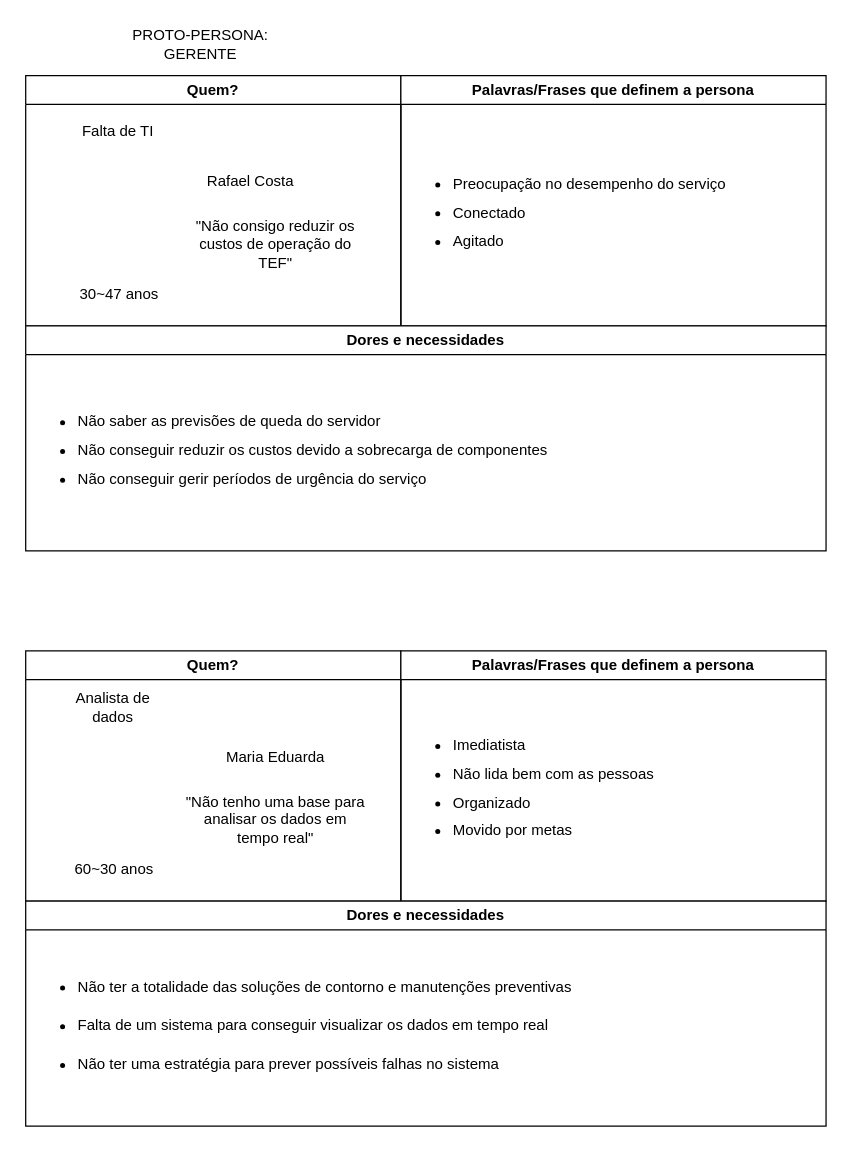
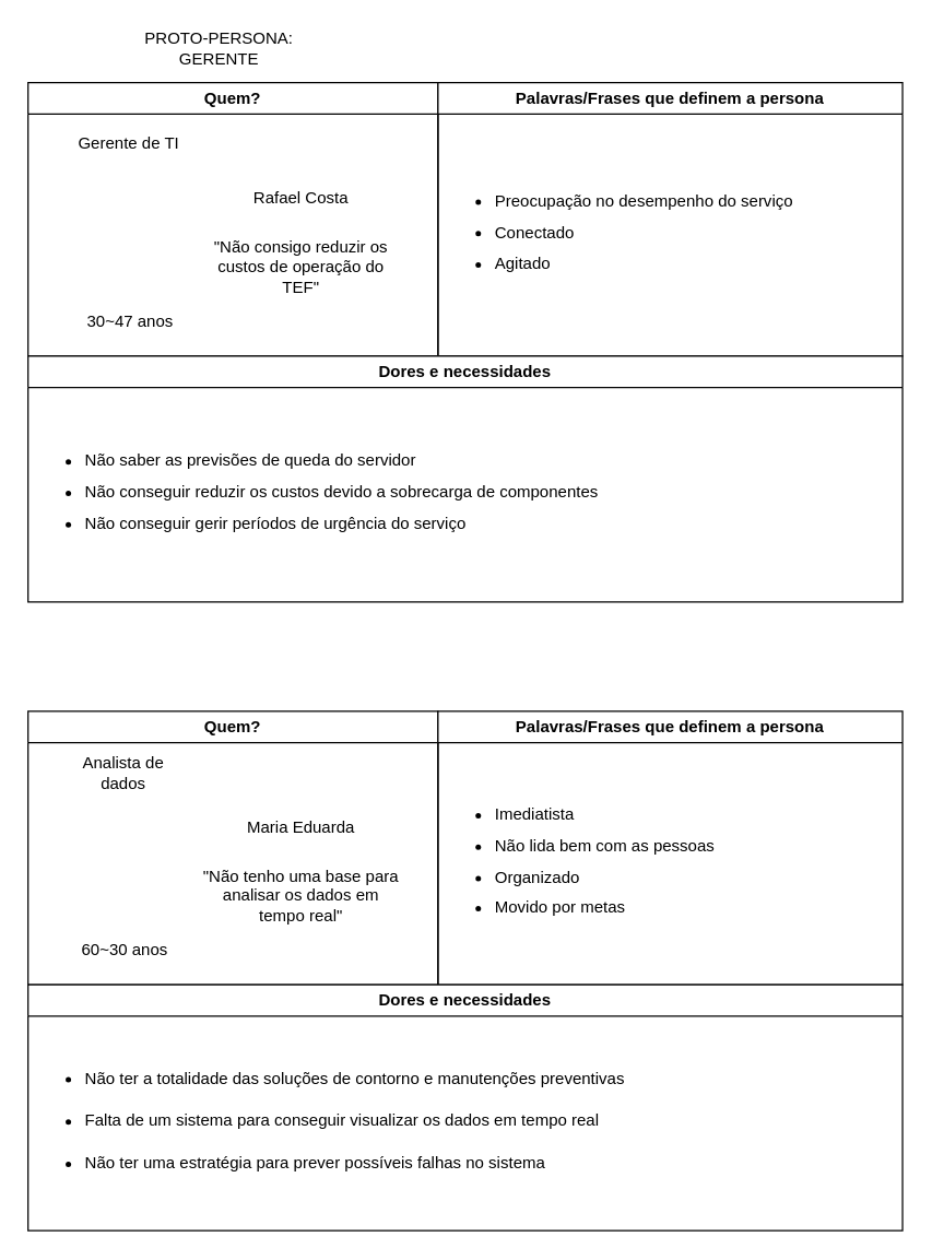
  <mxCell id="0" />
  <mxCell id="1" parent="0" />
  <mxCell id="2" value="Quem?" style="swimlane;whiteSpace=wrap;html=1;" parent="1" vertex="1"><mxGeometry x="20" y="60" width="300" height="200" as="geometry" /></mxCell>
- <mxCell id="3" value="Rafael Costa" style="text;html=1;strokeColor=none;fillColor=none;align=center;verticalAlign=middle;whiteSpace=wrap;rounded=0;" parent="2" vertex="1"><mxGeometry x="135" y="70" width="90" height="30" as="geometry" /></mxCell>
+ <mxCell id="3" value="Rafael Costa" style="text;html=1;strokeColor=none;fillColor=none;align=center;verticalAlign=middle;whiteSpace=wrap;rounded=0;" parent="2" vertex="1"><mxGeometry x="155" y="70" width="90" height="30" as="geometry" /></mxCell>
  <mxCell id="4" value="&quot;Não consigo reduzir os custos de operação do TEF&quot;" style="text;html=1;strokeColor=none;fillColor=none;align=center;verticalAlign=middle;whiteSpace=wrap;rounded=0;" parent="2" vertex="1"><mxGeometry x="130" y="120" width="140" height="30" as="geometry" /></mxCell>
  <mxCell id="5" value="30~47 anos" style="text;html=1;strokeColor=none;fillColor=none;align=center;verticalAlign=middle;whiteSpace=wrap;rounded=0;" parent="2" vertex="1"><mxGeometry x="39.63" y="160" width="70" height="30" as="geometry" /></mxCell>
- <mxCell id="6" value="Falta de TI" style="text;html=1;strokeColor=none;fillColor=none;align=center;verticalAlign=middle;whiteSpace=wrap;rounded=0;" parent="2" vertex="1"><mxGeometry x="34.44" y="30" width="80.37" height="30" as="geometry" /></mxCell>
+ <mxCell id="6" value="Gerente de TI" style="text;html=1;strokeColor=none;fillColor=none;align=center;verticalAlign=middle;whiteSpace=wrap;rounded=0;" parent="2" vertex="1"><mxGeometry x="34.44" y="30" width="80.37" height="30" as="geometry" /></mxCell>
  <mxCell id="7" value="Palavras/Frases que definem a persona" style="swimlane;whiteSpace=wrap;html=1;" parent="1" vertex="1"><mxGeometry x="320" y="60" width="340" height="200" as="geometry" /></mxCell>
  <mxCell id="8" value="&lt;ul style=&quot;line-height: 190%;&quot;&gt;&lt;li&gt;Preocupação no desempenho do serviço&lt;/li&gt;&lt;li&gt;Conectado&lt;/li&gt;&lt;li&gt;Agitado&lt;/li&gt;&lt;/ul&gt;" style="text;html=1;strokeColor=none;fillColor=none;align=left;verticalAlign=middle;whiteSpace=wrap;rounded=0;" parent="7" vertex="1"><mxGeometry y="20" width="340" height="180" as="geometry" /></mxCell>
  <mxCell id="9" value="Dores e necessidades" style="swimlane;whiteSpace=wrap;html=1;" parent="1" vertex="1"><mxGeometry x="20" y="260" width="640" height="180" as="geometry" /></mxCell>
  <mxCell id="10" value="&lt;ul style=&quot;line-height: 190%;&quot;&gt;&lt;li&gt;Não saber as previsões de queda do servidor&amp;nbsp;&lt;/li&gt;&lt;li&gt;Não conseguir reduzir os custos devido a sobrecarga de componentes&amp;nbsp;&lt;/li&gt;&lt;li&gt;Não conseguir gerir&amp;nbsp;períodos de urgência do serviço&lt;/li&gt;&lt;/ul&gt;" style="text;html=1;strokeColor=none;fillColor=none;align=left;verticalAlign=middle;whiteSpace=wrap;rounded=0;" parent="9" vertex="1"><mxGeometry y="20" width="640" height="160" as="geometry" /></mxCell>
  <mxCell id="11" value="Quem?" style="swimlane;whiteSpace=wrap;html=1;" vertex="1" parent="1"><mxGeometry x="20" y="520" width="300" height="200" as="geometry" /></mxCell>
  <mxCell id="12" value="Maria Eduarda" style="text;html=1;strokeColor=none;fillColor=none;align=center;verticalAlign=middle;whiteSpace=wrap;rounded=0;" vertex="1" parent="11"><mxGeometry x="155" y="70" width="90" height="30" as="geometry" /></mxCell>
  <mxCell id="13" value="&quot;Não tenho uma base para analisar os dados em tempo real&quot;" style="text;html=1;strokeColor=none;fillColor=none;align=center;verticalAlign=middle;whiteSpace=wrap;rounded=0;" vertex="1" parent="11"><mxGeometry x="125" y="120" width="150" height="30" as="geometry" /></mxCell>
  <mxCell id="14" value="60~30 anos" style="text;html=1;strokeColor=none;fillColor=none;align=center;verticalAlign=middle;whiteSpace=wrap;rounded=0;" vertex="1" parent="11"><mxGeometry x="36" y="160" width="69.64" height="30" as="geometry" /></mxCell>
  <mxCell id="15" value="Analista de dados" style="text;html=1;strokeColor=none;fillColor=none;align=center;verticalAlign=middle;whiteSpace=wrap;rounded=0;" vertex="1" parent="11"><mxGeometry x="35.07" y="30" width="69.64" height="30" as="geometry" /></mxCell>
  <mxCell id="16" value="Palavras/Frases que definem a persona" style="swimlane;whiteSpace=wrap;html=1;" vertex="1" parent="1"><mxGeometry x="320" y="520" width="340" height="200" as="geometry" /></mxCell>
  <mxCell id="17" value="&lt;ul style=&quot;line-height: 190%;&quot;&gt;&lt;li&gt;Imediatista&lt;/li&gt;&lt;li&gt;Não lida bem com as pessoas&lt;/li&gt;&lt;li&gt;Organizado&lt;/li&gt;&lt;li&gt;Movido por metas&lt;/li&gt;&lt;/ul&gt;" style="text;html=1;strokeColor=none;fillColor=none;align=left;verticalAlign=middle;whiteSpace=wrap;rounded=0;" vertex="1" parent="16"><mxGeometry y="20" width="340" height="180" as="geometry" /></mxCell>
  <mxCell id="18" value="Dores e necessidades" style="swimlane;whiteSpace=wrap;html=1;" vertex="1" parent="1"><mxGeometry x="20" y="720" width="640" height="180" as="geometry" /></mxCell>
  <mxCell id="19" value="&lt;ul style=&quot;line-height: 260%;&quot;&gt;&lt;li&gt;Não ter a totalidade das soluções de contorno e manutenções preventivas&lt;/li&gt;&lt;li&gt;Falta de um sistema para conseguir visualizar os dados em tempo real&lt;/li&gt;&lt;li&gt;Não ter uma estratégia para prever possíveis falhas no sistema&lt;/li&gt;&lt;/ul&gt;" style="text;html=1;strokeColor=none;fillColor=none;align=left;verticalAlign=middle;whiteSpace=wrap;rounded=0;" vertex="1" parent="18"><mxGeometry y="20" width="640" height="160" as="geometry" /></mxCell>
  <mxCell id="20" value="&lt;div&gt;PROTO-PERSONA: GERENTE&lt;/div&gt;" style="text;html=1;strokeColor=none;fillColor=none;align=center;verticalAlign=middle;whiteSpace=wrap;rounded=0;" vertex="1" parent="1"><mxGeometry x="80" y="20" width="160" height="30" as="geometry" /></mxCell>
